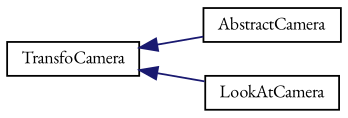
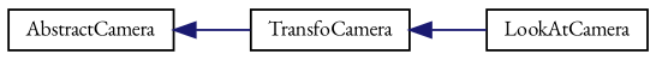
  digraph {
    fontname="EB Garamond"
    rankdir=LR
    node [color=black fillcolor=white fontname="EB Garamond" fontsize=10 shape=record style=filled]
    edge [color=midnightblue dir=back fontname="EB Garamond" fontsize=10 labelfontname=Helvetica labelfontsize=10 style=solid]
    n1 [height=0.2 label=AbstractCamera width=0.4]
    n2 [height=0.2 label=TransfoCamera width=0.4]
    n3 [height=0.2 label=LookAtCamera width=0.4]
-   n2 -> n1
+   n1 -> n2
    n2 -> n3
  }
